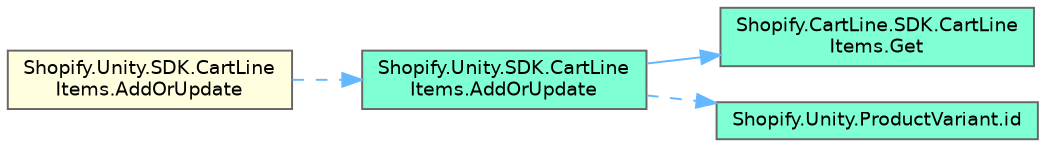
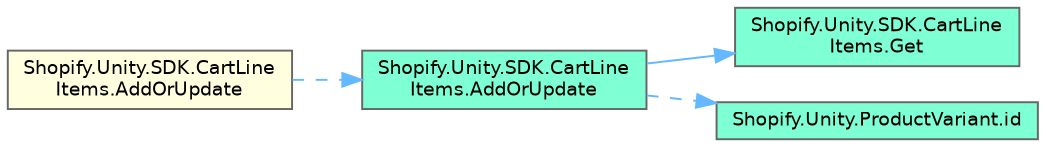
  digraph {
    rankdir=LR
    node [color=grey40 fillcolor=aquamarine fontname=Helvetica fontsize=10 shape=box style=filled]
    edge [color=steelblue1 fontname=Helvetica fontsize=10 labelfontname=Helvetica labelfontsize=10 style=dashed]
    n1 [color=gray40 fillcolor=lightyellow fontcolor=black height=0.2 label="Shopify.Unity.SDK.CartLine\lItems.AddOrUpdate" width=0.4]
    n2 [height=0.2 label="Shopify.Unity.SDK.CartLine\lItems.AddOrUpdate" width=0.4]
-   n3 [height=0.2 label="Shopify.CartLine.SDK.CartLine\lItems.Get" width=0.4]
+   n3 [height=0.2 label="Shopify.Unity.SDK.CartLine\lItems.Get" width=0.4]
    n4 [height=0.2 label="Shopify.Unity.ProductVariant.id" width=0.4]
    n1 -> n2
    n2 -> n3 [style=solid]
    n2 -> n4
  }
